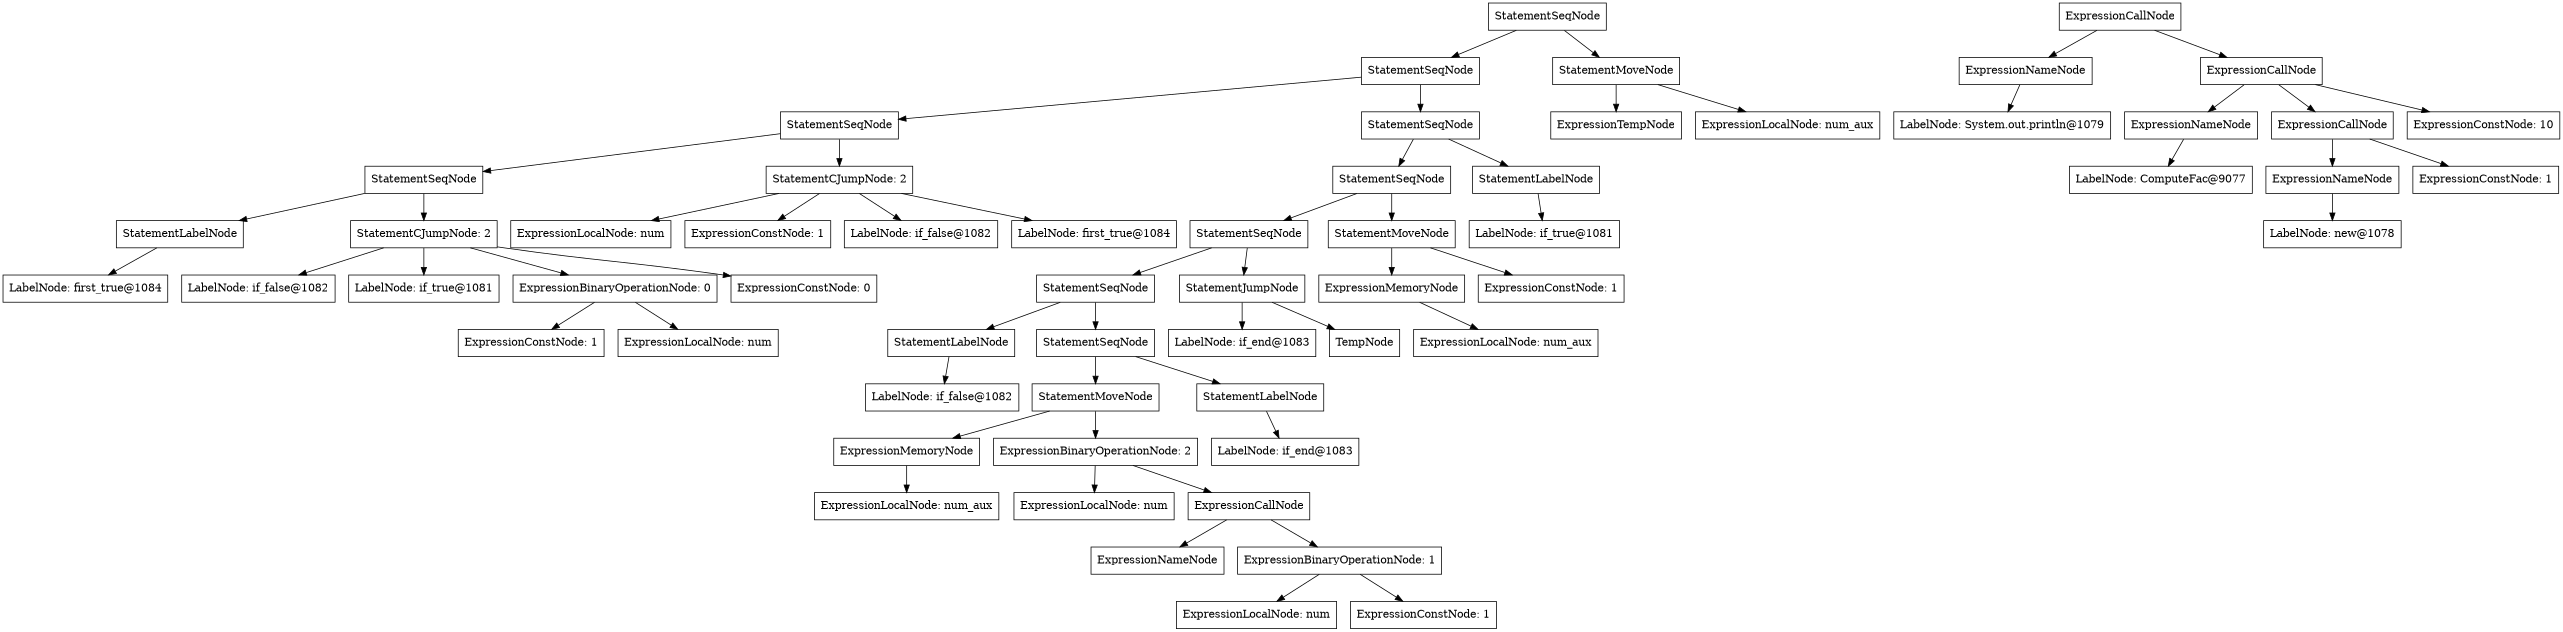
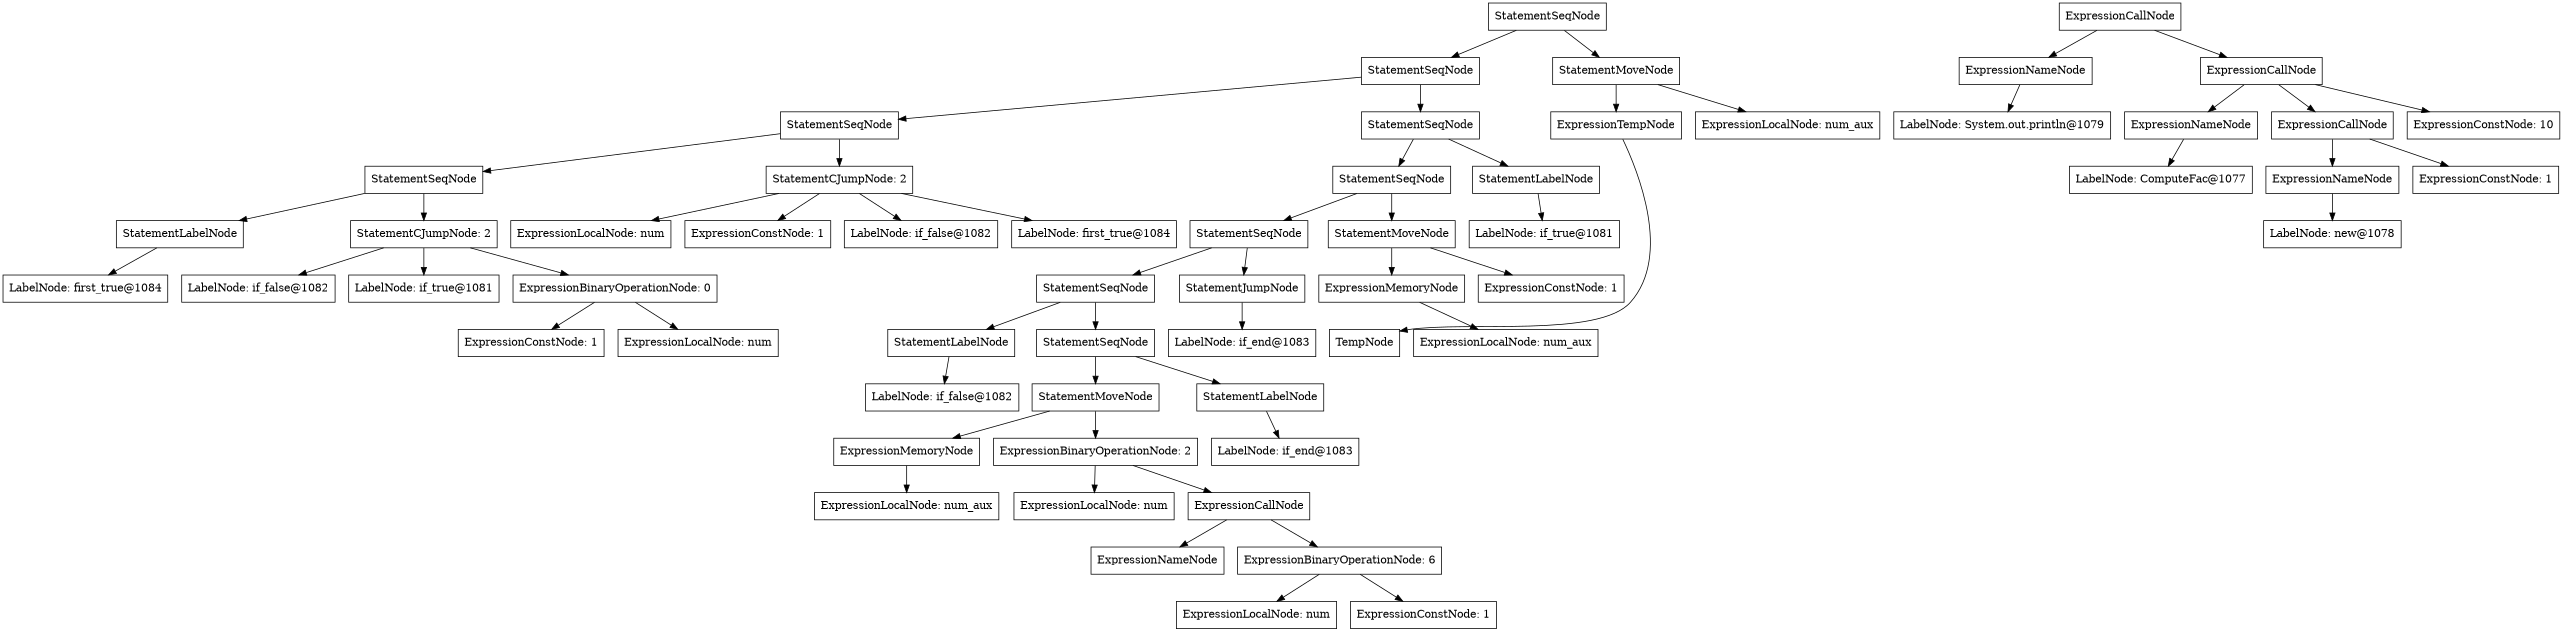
  digraph {
    node [shape=box]
    n1 [label=StatementSeqNode]
    n2 [label=StatementSeqNode]
    n3 [label=StatementMoveNode]
    n4 [label=StatementSeqNode]
    n5 [label=StatementSeqNode]
    n6 [label=ExpressionTempNode]
    n7 [label="ExpressionLocalNode: num_aux"]
    n8 [label="StatementCJumpNode: 2"]
    n9 [label=StatementSeqNode]
    n10 [label=StatementLabelNode]
    n11 [label=StatementSeqNode]
    n12 [label="ExpressionLocalNode: num"]
    n13 [label="ExpressionConstNode: 1"]
    n14 [label="LabelNode: if_false@1082"]
    n15 [label="LabelNode: first_true@1084"]
    n16 [label=StatementLabelNode]
    n17 [label="StatementCJumpNode: 2"]
    n18 [label="LabelNode: first_true@1084"]
    n19 [label="ExpressionBinaryOperationNode: 0"]
-   n20 [label="ExpressionConstNode: 0"]
    n21 [label="LabelNode: if_false@1082"]
    n22 [label="LabelNode: if_true@1081"]
    n23 [label="ExpressionLocalNode: num"]
    n24 [label="ExpressionConstNode: 1"]
    n25 [label="LabelNode: if_true@1081"]
    n26 [label=StatementMoveNode]
    n27 [label=StatementSeqNode]
    n28 [label=ExpressionMemoryNode]
    n29 [label="ExpressionConstNode: 1"]
    n30 [label=StatementJumpNode]
    n31 [label=StatementSeqNode]
    n32 [label="ExpressionLocalNode: num_aux"]
    n33 [label="LabelNode: if_end@1083"]
    n34 [label=StatementLabelNode]
    n35 [label=StatementSeqNode]
    n36 [label="LabelNode: if_false@1082"]
    n37 [label=StatementMoveNode]
    n38 [label=StatementLabelNode]
    n39 [label=ExpressionMemoryNode]
    n40 [label="ExpressionBinaryOperationNode: 2"]
    n41 [label="LabelNode: if_end@1083"]
    n42 [label="ExpressionLocalNode: num_aux"]
    n43 [label="ExpressionLocalNode: num"]
    n44 [label=ExpressionCallNode]
    n45 [label=ExpressionNameNode]
-   n46 [label="ExpressionBinaryOperationNode: 1"]
+   n46 [label="ExpressionBinaryOperationNode: 6"]
    n47 [label="ExpressionLocalNode: num"]
    n48 [label="ExpressionConstNode: 1"]
    n49 [label=TempNode]
    n50 [label=ExpressionCallNode]
    n51 [label=ExpressionNameNode]
    n52 [label=ExpressionCallNode]
    n53 [label="LabelNode: System.out.println@1079"]
    n54 [label=ExpressionNameNode]
    n55 [label=ExpressionCallNode]
    n56 [label="ExpressionConstNode: 10"]
-   n57 [label="LabelNode: ComputeFac@9077"]
+   n57 [label="LabelNode: ComputeFac@1077"]
    n58 [label=ExpressionNameNode]
    n59 [label="ExpressionConstNode: 1"]
    n60 [label="LabelNode: new@1078"]
    n1 -> n2
    n1 -> n3
    n2 -> n4
    n2 -> n5
    n3 -> n6
    n3 -> n7
    n4 -> n8
    n4 -> n9
    n5 -> n10
    n5 -> n11
-   n30 -> n49
+   n6 -> n49
    n8 -> n12
    n8 -> n13
    n8 -> n14
    n8 -> n15
    n9 -> n16
    n9 -> n17
    n10 -> n25
    n11 -> n26
    n11 -> n27
    n16 -> n18
    n17 -> n19
-   n17 -> n20
    n17 -> n21
    n17 -> n22
    n19 -> n23
    n19 -> n24
    n26 -> n28
    n26 -> n29
    n27 -> n30
    n27 -> n31
    n28 -> n32
    n30 -> n33
    n31 -> n34
    n31 -> n35
    n34 -> n36
    n35 -> n37
    n35 -> n38
    n37 -> n39
    n37 -> n40
    n38 -> n41
    n39 -> n42
    n40 -> n43
    n40 -> n44
    n44 -> n45
    n44 -> n46
    n46 -> n47
    n46 -> n48
    n50 -> n51
    n50 -> n52
    n51 -> n53
    n52 -> n54
    n52 -> n55
    n52 -> n56
    n54 -> n57
    n55 -> n58
    n55 -> n59
    n58 -> n60
  }
